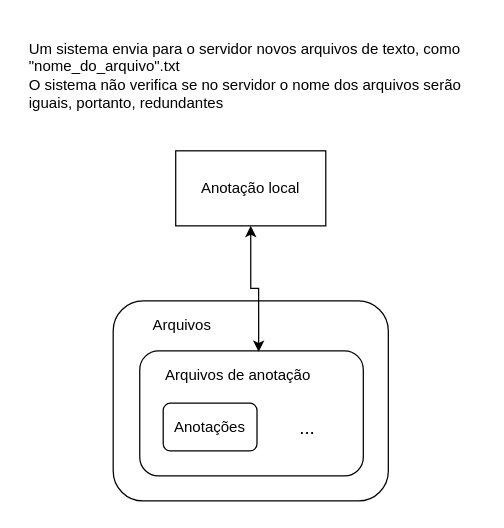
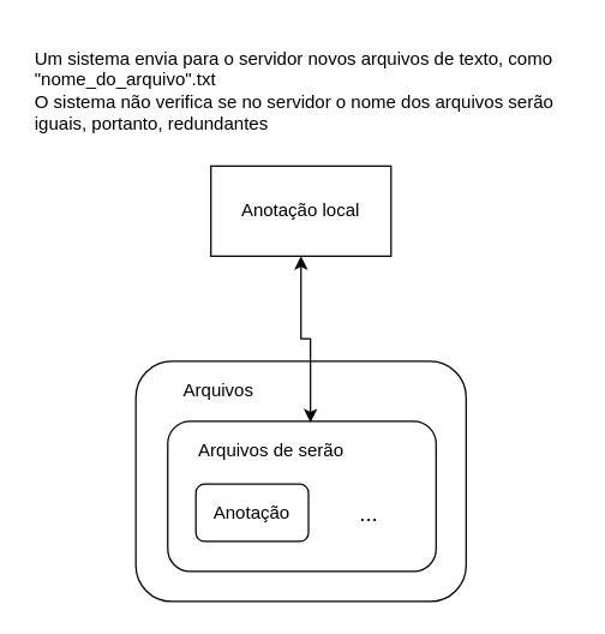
  <mxCell id="0" />
  <mxCell id="1" parent="0" />
  <mxCell id="2" value="&lt;div&gt;Um sistema envia para o servidor novos arquivos de texto, como &quot;nome_do_arquivo&quot;.txt&lt;/div&gt;&lt;div&gt;O sistema não verifica se no servidor o nome dos arquivos serão iguais, portanto, redundantes&lt;/div&gt;" style="text;html=1;strokeColor=none;fillColor=none;align=left;verticalAlign=middle;whiteSpace=wrap;rounded=0;" parent="1" vertex="1"><mxGeometry x="20.63" y="20" width="360" height="80" as="geometry" /></mxCell>
- <mxCell id="3" value="Anotação local" style="whiteSpace=wrap;html=1;" vertex="1" parent="1"><mxGeometry x="140" y="120" width="120" height="60" as="geometry" /></mxCell>
+ <mxCell id="3" value="Anotação local" style="whiteSpace=wrap;html=1;" vertex="1" parent="1"><mxGeometry x="140" y="110" width="120" height="60" as="geometry" /></mxCell>
  <mxCell id="4" value="" style="whiteSpace=wrap;html=1;rounded=1;glass=0;" vertex="1" parent="1"><mxGeometry x="90" y="240" width="220" height="160" as="geometry" /></mxCell>
  <mxCell id="5" value="Arquivos" style="text;html=1;strokeColor=none;fillColor=none;align=left;verticalAlign=middle;whiteSpace=wrap;rounded=0;glass=0;sketch=0;" vertex="1" parent="1"><mxGeometry x="120" y="250" width="160" height="20" as="geometry" /></mxCell>
  <mxCell id="6" value="" style="whiteSpace=wrap;html=1;rounded=1;glass=0;" vertex="1" parent="1"><mxGeometry x="111.25" y="280" width="178.75" height="100" as="geometry" /></mxCell>
- <mxCell id="7" value="Arquivos de anotação" style="text;html=1;strokeColor=none;fillColor=none;align=left;verticalAlign=middle;whiteSpace=wrap;rounded=0;glass=0;sketch=0;" vertex="1" parent="1"><mxGeometry x="130" y="290" width="141.26" height="20" as="geometry" /></mxCell>
- <mxCell id="8" value="Anotações" style="whiteSpace=wrap;html=1;rounded=1;glass=0;" vertex="1" parent="1"><mxGeometry x="130" y="321.82" width="75" height="38.18" as="geometry" /></mxCell>
+ <mxCell id="7" value="Arquivos de serão" style="text;html=1;strokeColor=none;fillColor=none;align=left;verticalAlign=middle;whiteSpace=wrap;rounded=0;glass=0;sketch=0;" vertex="1" parent="1"><mxGeometry x="130" y="290" width="141.26" height="20" as="geometry" /></mxCell>
+ <mxCell id="8" value="Anotação" style="whiteSpace=wrap;html=1;rounded=1;glass=0;" vertex="1" parent="1"><mxGeometry x="130" y="321.82" width="75" height="38.18" as="geometry" /></mxCell>
  <mxCell id="9" value="" style="edgeStyle=orthogonalEdgeStyle;rounded=0;orthogonalLoop=1;jettySize=auto;html=1;exitX=0.5;exitY=1;exitDx=0;exitDy=0;shadow=0;sketch=0;strokeWidth=1;startArrow=classic;startFill=1;entryX=0.532;entryY=0.007;entryDx=0;entryDy=0;entryPerimeter=0;" edge="1" parent="1" source="3" target="6"><mxGeometry relative="1" as="geometry" /></mxCell>
  <mxCell id="10" value="..." style="text;html=1;strokeColor=none;fillColor=none;align=center;verticalAlign=middle;whiteSpace=wrap;rounded=0;glass=0;sketch=0;fontSize=15;" vertex="1" parent="1"><mxGeometry x="210" y="330.91" width="71.26" height="20" as="geometry" /></mxCell>
